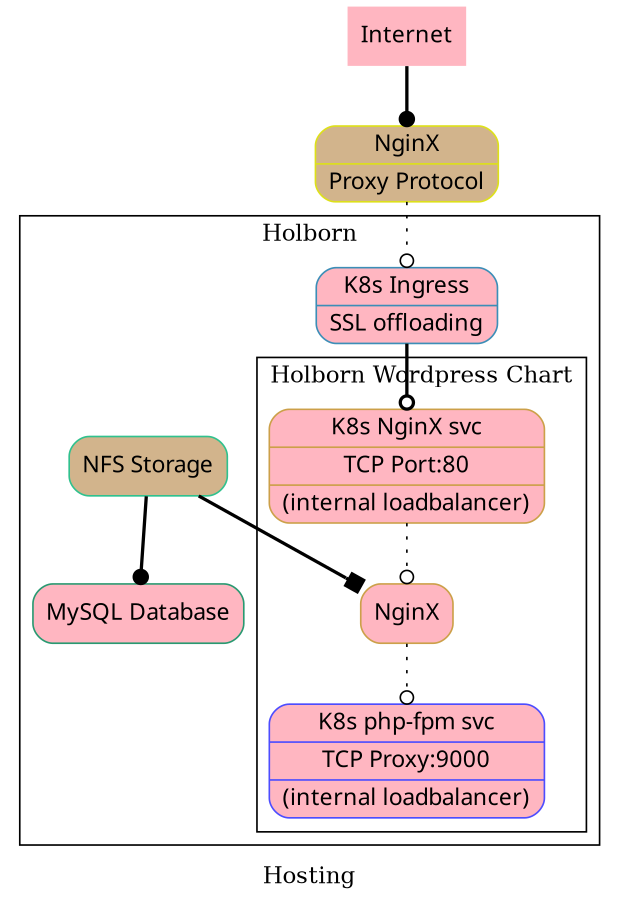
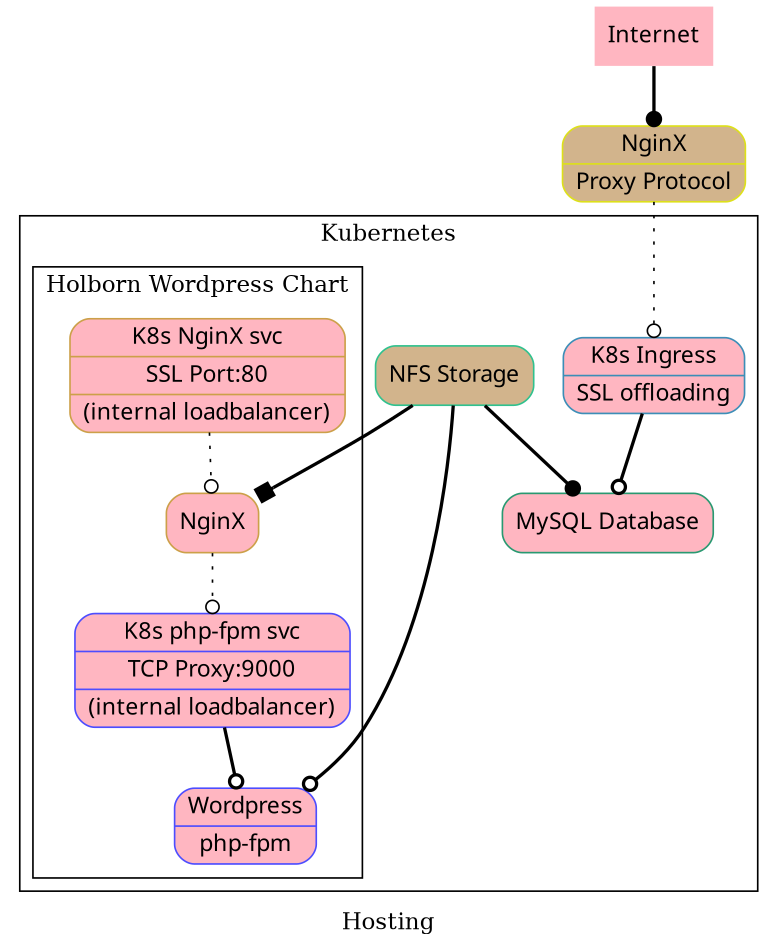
  digraph {
    compound=true
    label=Hosting
    node [color="#cca049" fillcolor=lightpink fontname=verdana shape=Mrecord style=filled]
    edge [arrowhead=odot style=bold]
-   n1 [label="{K8s NginX svc|TCP Port:80|(internal loadbalancer)}"]
+   n1 [label="{K8s NginX svc|SSL Port:80|(internal loadbalancer)}"]
    n2 [label="{NginX}"]
    n3 [color="#4d4dff" label="{K8s php-fpm svc|TCP Proxy:9000|(internal loadbalancer)}"]
+   n4 [color="#4d4dff" label="{Wordpress|php-fpm}"]
    n5 [color="#3c8eb7" label="{K8s Ingress|SSL offloading}"]
    n6 [color="#299971" label="{MySQL Database}"]
    n7 [color="#30c18e" fillcolor=tan label="{NFS Storage}"]
    n8 [label=Internet shape=none color=""]
    n9 [color="#dde01a" fillcolor=tan label="{NginX|Proxy Protocol}"]
    subgraph cluster_1 {
-     label=Holborn
+     label=Kubernetes
      n5
      n6
      n7
      subgraph cluster_2 {
        label="Holborn Wordpress Chart"
        n1
        n2
        n3
+       n4
      }
    }
    n1 -> n2 [style=dotted]
    n2 -> n3 [style=dotted]
-   n5 -> n1
+   n3 -> n4
+   n5 -> n6
    n7 -> n2 [arrowhead=box]
+   n7 -> n4
    n7 -> n6 [arrowhead=dot]
    n8 -> n9 [arrowhead=dot]
    n9 -> n5 [style=dotted]
  }
